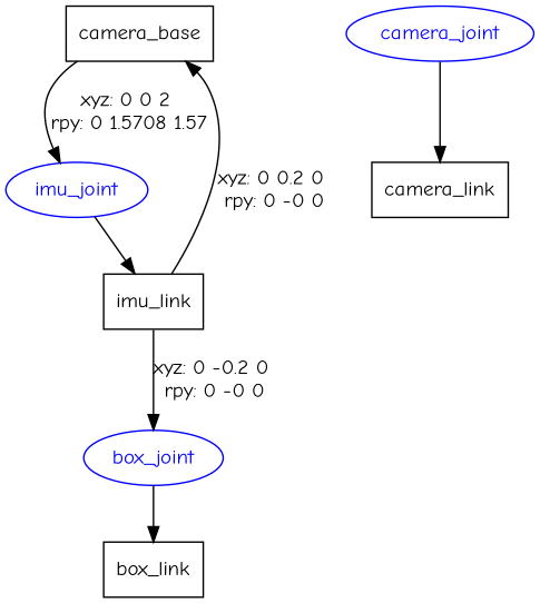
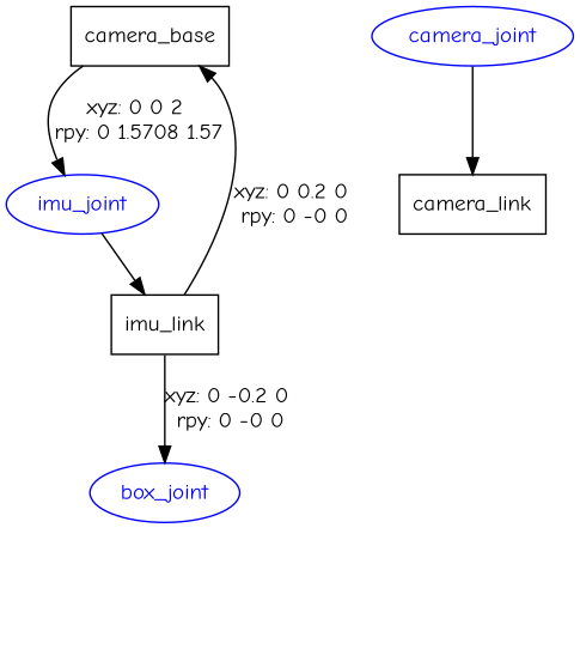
  digraph {
    fontname="Comic Neue"
    node [fontname="Comic Neue" shape=box]
    edge [fontname="Comic Neue"]
    n1 [label=camera_base]
    imu_joint [color=blue fontcolor=blue shape=ellipse]
    n3 [label=imu_link]
    box_joint [color=blue fontcolor=blue shape=ellipse]
-   n5 [label=box_link]
    camera_joint [color=blue fontcolor=blue shape=ellipse]
    n7 [label=camera_link]
    n1 -> imu_joint [label="xyz: 0 0 2 \nrpy: 0 1.5708 1.57"]
    imu_joint -> n3
    n3 -> n1 [label="xyz: 0 0.2 0 \nrpy: 0 -0 0"]
    n3 -> box_joint [label="xyz: 0 -0.2 0 \nrpy: 0 -0 0"]
-   box_joint -> n5
    camera_joint -> n7
  }
